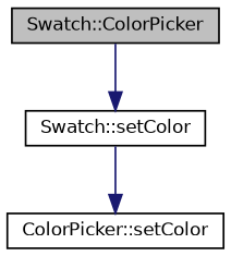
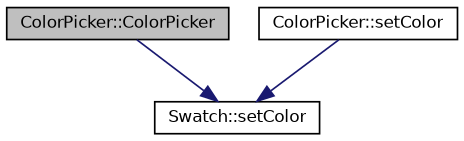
  digraph {
    rankdir=TB
    node [color=black fillcolor=white fontname=Helvetica fontsize=10 shape=record style=filled]
    edge [color=midnightblue fontname=Helvetica fontsize=10 labelfontname=Helvetica labelfontsize=10 style=solid]
-   n1 [fillcolor=grey75 fontcolor=black height=0.2 label="Swatch::ColorPicker" width=0.4]
+   n1 [fillcolor=grey75 fontcolor=black height=0.2 label="ColorPicker::ColorPicker" width=0.4]
    n2 [height=0.2 label="Swatch::setColor" width=0.4]
    n3 [height=0.2 label="ColorPicker::setColor" width=0.4]
    n1 -> n2
-   n2 -> n3
+   n3 -> n2
  }
